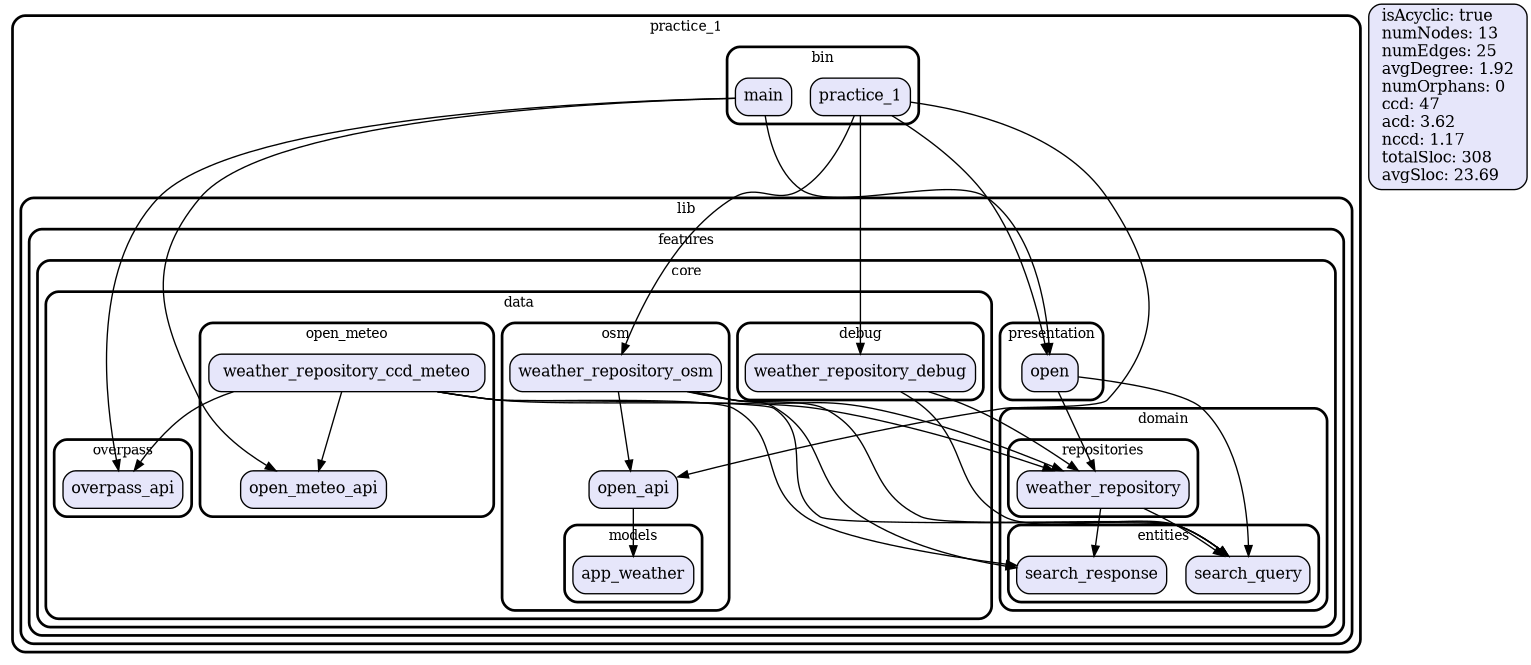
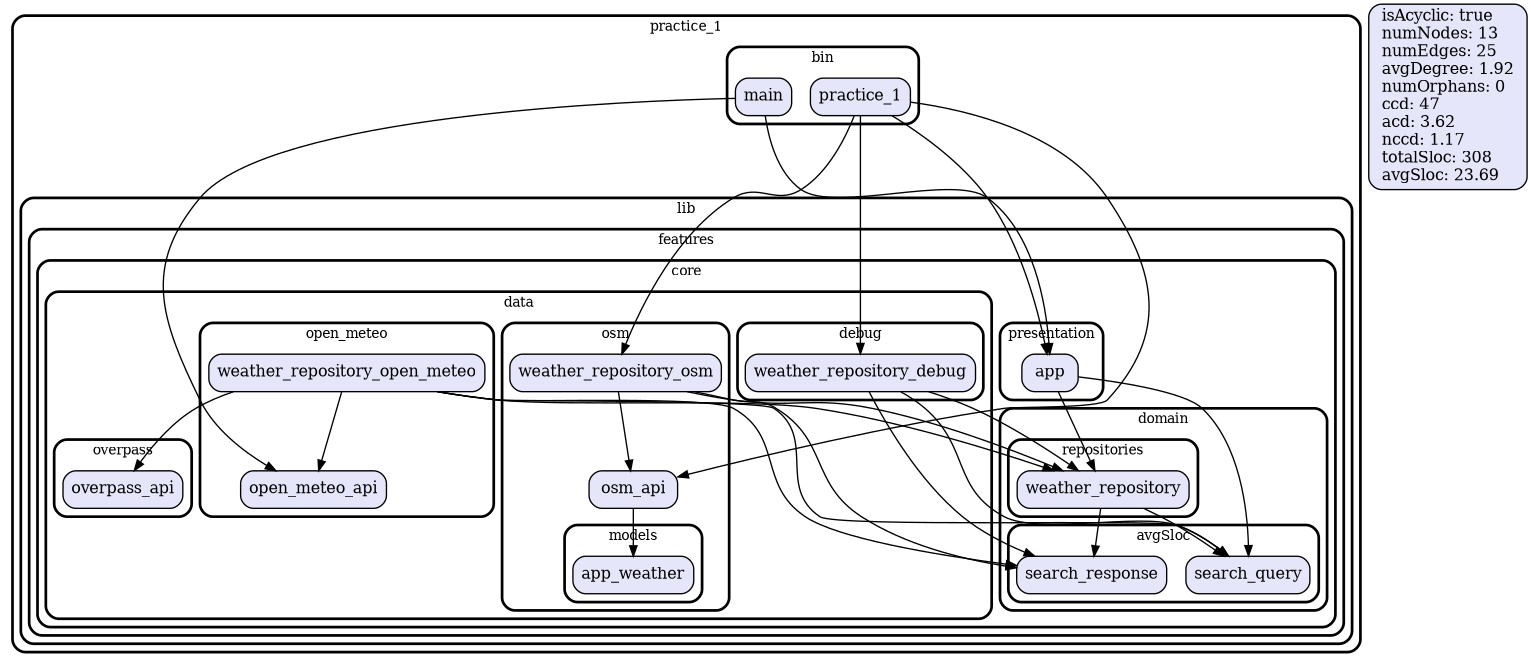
  digraph {
    fontname="DejaVu Serif"
    fontsize=13
    penwidth=2.6
    style=rounded
    node [fillcolor=Lavender fontname="DejaVu Serif" fontsize=15 penwidth=1.3 shape=rect style="filled,rounded"]
    edge [fontname="DejaVu Serif" penwidth=1.3]
    n1 [label=main]
    n2 [label=practice_1]
    n3 [label=weather_repository_debug]
    n4 [label=open_meteo_api]
-   n5 [label=weather_repository_ccd_meteo]
+   n5 [label=weather_repository_open_meteo]
    n6 [label=app_weather]
-   n7 [label=open_api]
+   n7 [label=osm_api]
    n8 [label=weather_repository_osm]
    n9 [label=overpass_api]
    n10 [label=search_query]
    n11 [label=search_response]
    n12 [label=weather_repository]
-   n13 [label=open]
+   n13 [label=app]
    n14 [label=" isAcyclic: true \l numNodes: 13  \l numEdges: 25  \l avgDegree: 1.92 \l numOrphans: 0 \l ccd: 47 \l acd: 3.62 \l nccd: 1.17 \l totalSloc: 308 \l avgSloc: 23.69 \l"]
    subgraph cluster_1 {
      label=practice_1
      subgraph cluster_2 {
        label=bin
        n1
        n2
      }
      subgraph cluster_3 {
        label=lib
        subgraph cluster_4 {
          label=features
          subgraph cluster_5 {
            label=core
            subgraph cluster_6 {
              label=data
              subgraph cluster_7 {
                label=debug
                n3
              }
              subgraph cluster_8 {
                label=open_meteo
                n4
                n5
              }
              subgraph cluster_9 {
                label=osm
                n7
                n8
                subgraph cluster_10 {
                  label=models
                  n6
                }
              }
              subgraph cluster_11 {
                label=overpass
                n9
              }
            }
            subgraph cluster_12 {
              label=domain
              subgraph cluster_13 {
-               label=entities
+               label=avgSloc
                n10
                n11
              }
              subgraph cluster_14 {
                label=repositories
                n12
              }
            }
            subgraph cluster_15 {
              label=presentation
              n13
            }
          }
        }
      }
    }
    n1 -> n4
-   n1 -> n9
    n1 -> n13
    n2 -> n3
    n2 -> n7
    n2 -> n8
    n2 -> n13
    n3 -> n10
+   n3 -> n11
    n3 -> n12
    n5 -> n4
    n5 -> n9
    n5 -> n10
    n5 -> n11
    n5 -> n12
    n7 -> n6
    n8 -> n7
-   n8 -> n10
    n8 -> n11
    n8 -> n12
    n12 -> n10
    n12 -> n11
    n13 -> n10
    n13 -> n12
  }
